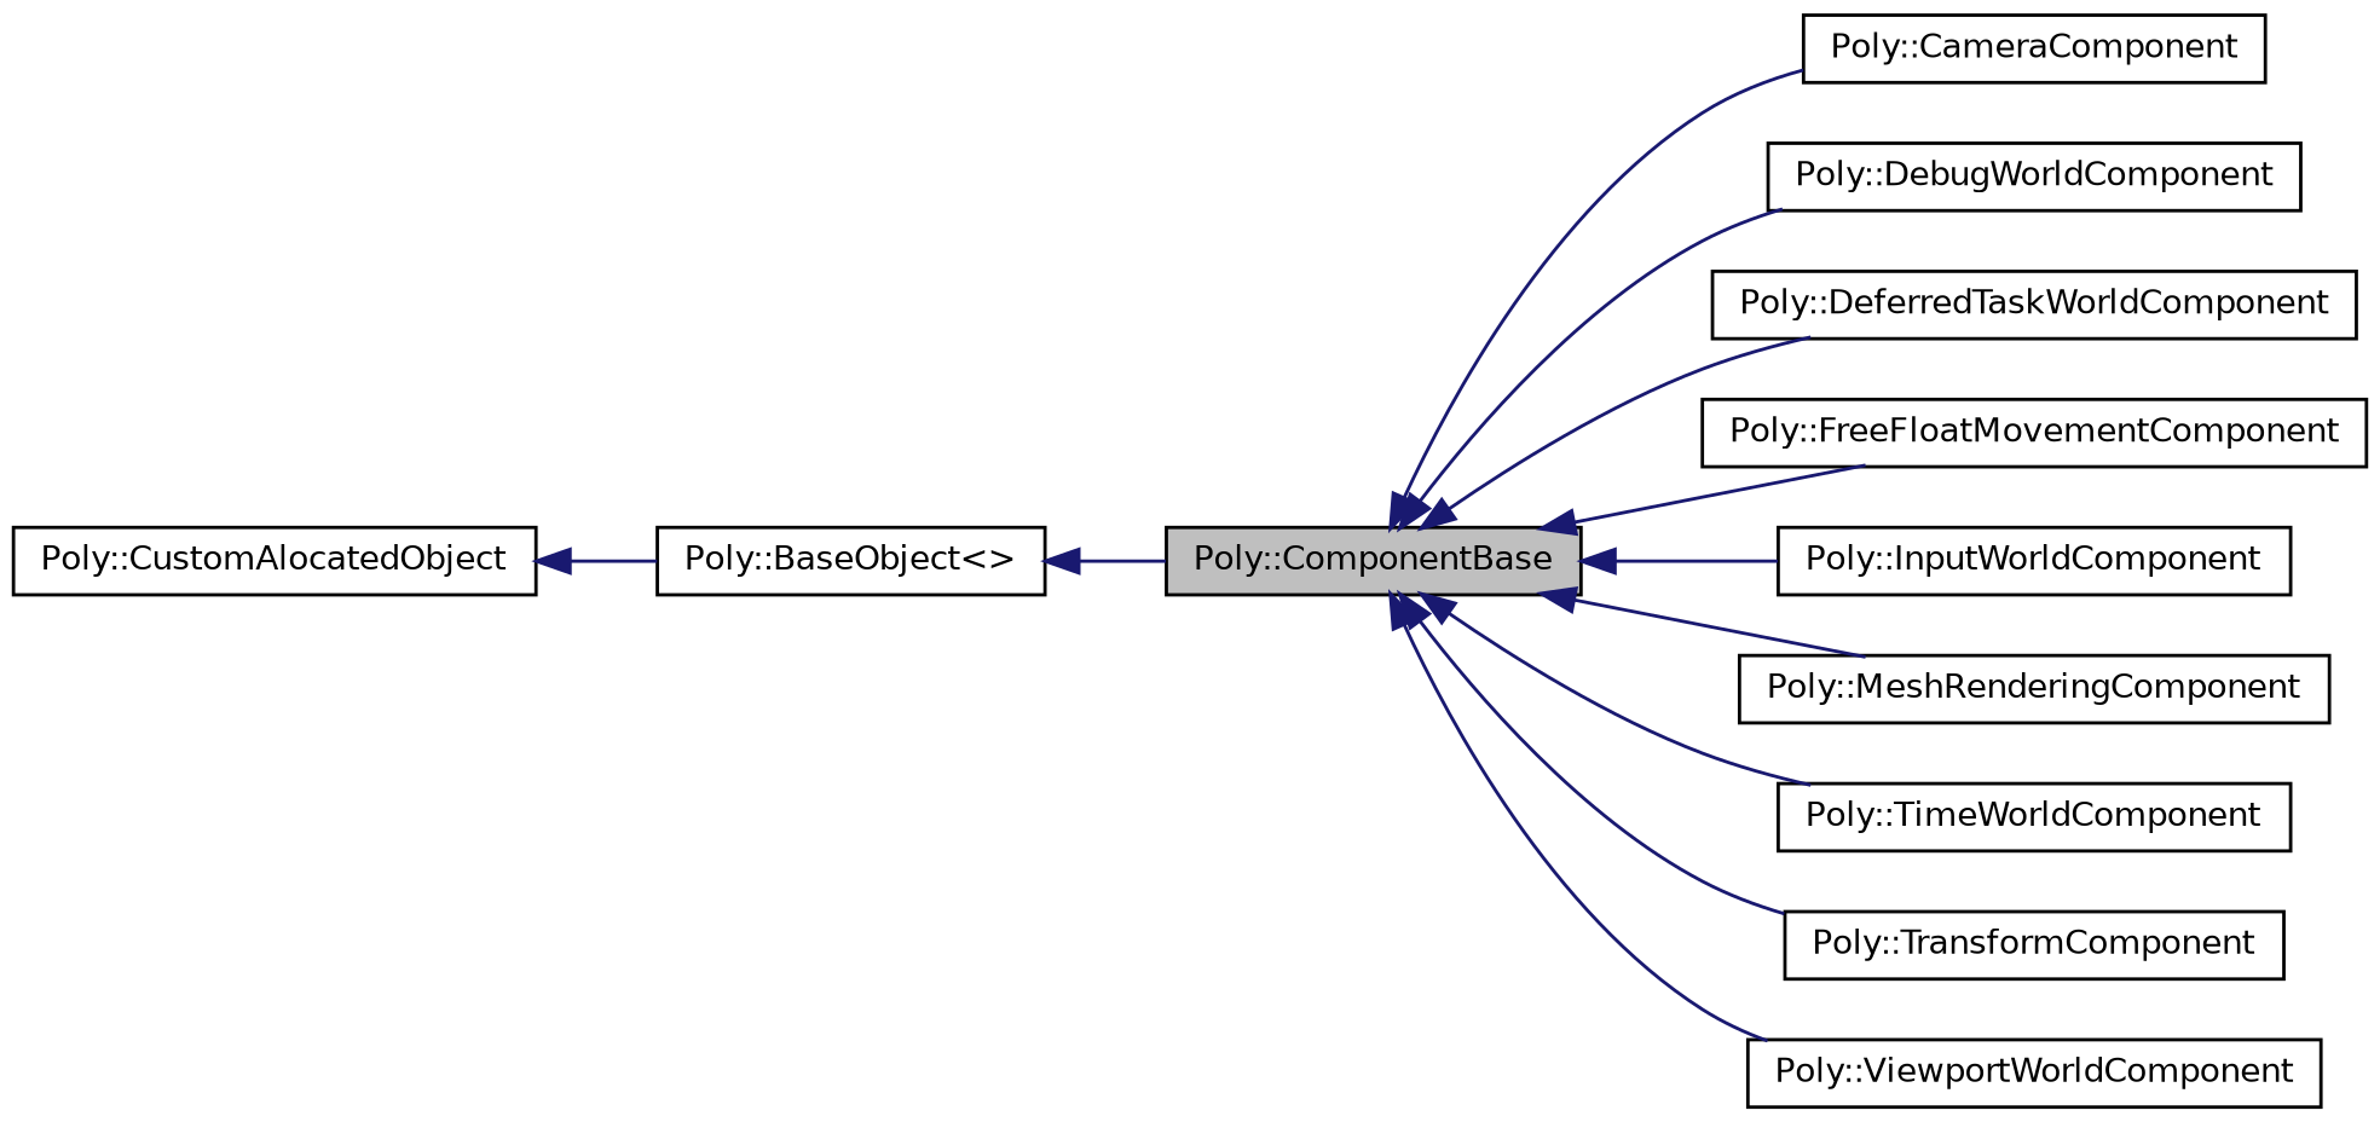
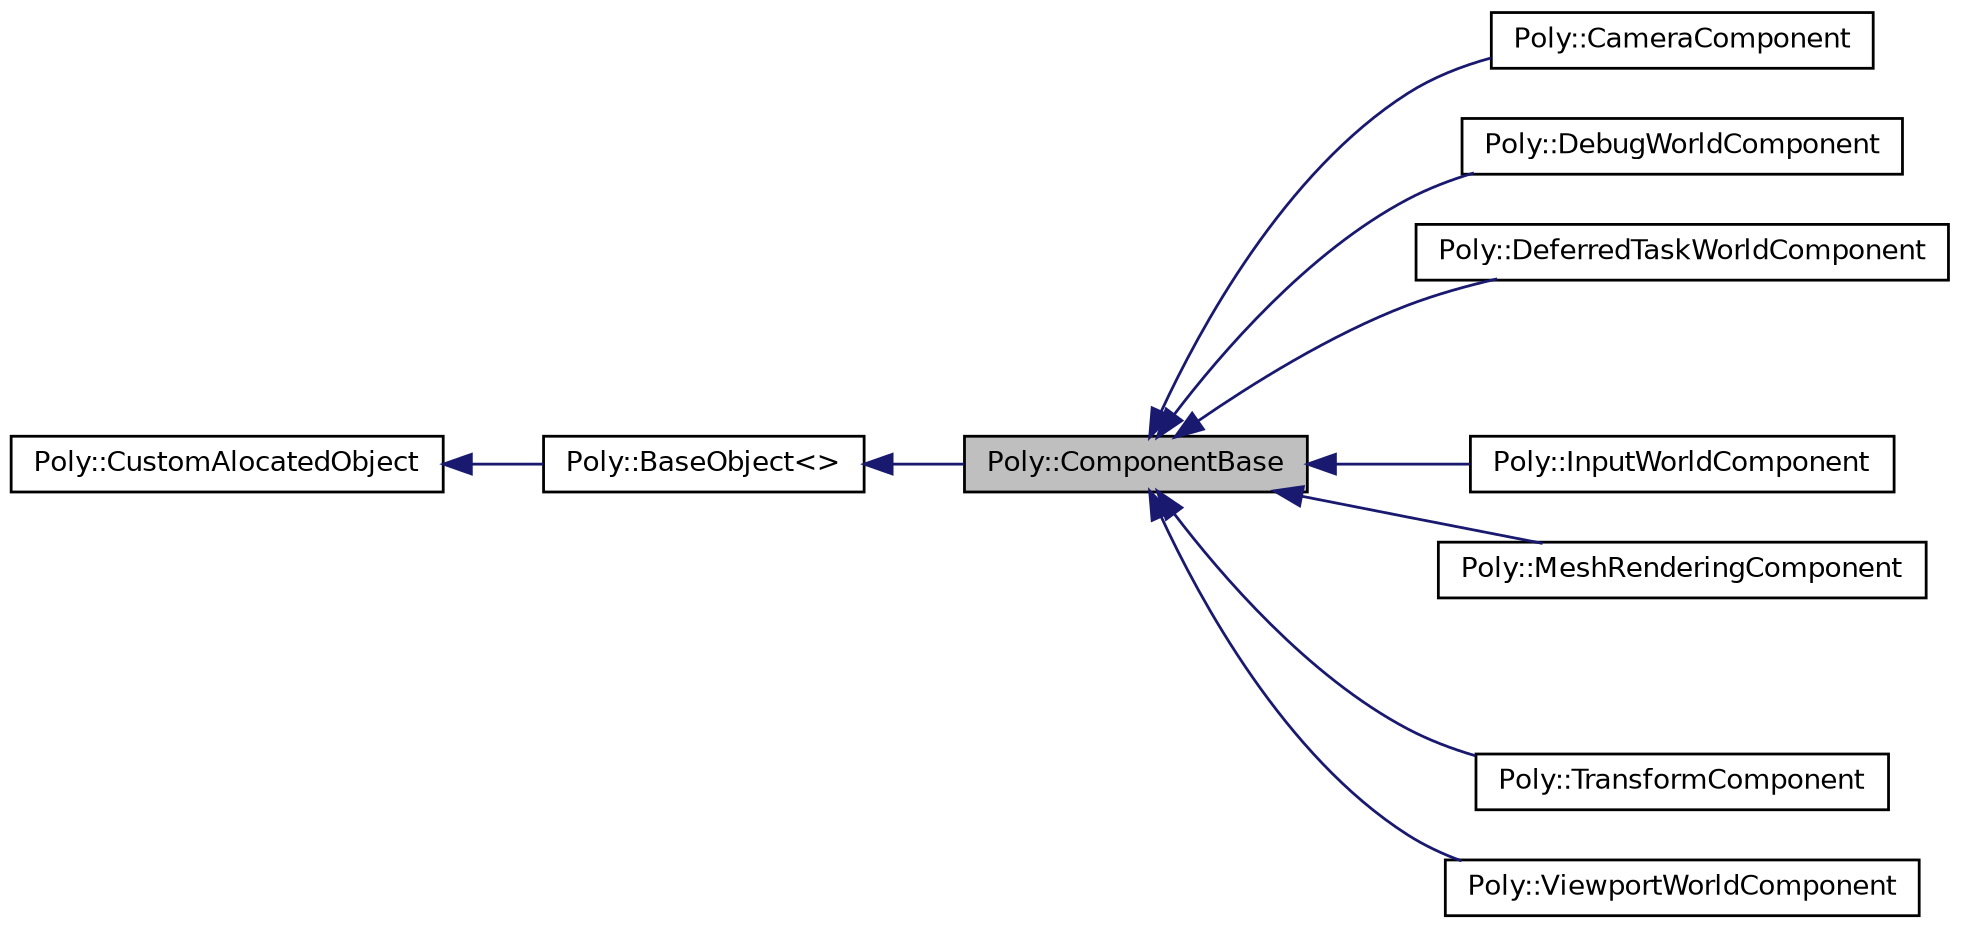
  digraph {
    rankdir=LR
    node [color=black fillcolor=white fontname=Helvetica fontsize=10 shape=record style=filled]
    edge [color=midnightblue dir=back fontname=Helvetica fontsize=10 labelfontname=Helvetica labelfontsize=10 style=solid]
    n1 [fillcolor=grey75 fontcolor=black height=0.2 label="Poly::ComponentBase" width=0.4]
    n2 [height=0.2 label="Poly::CameraComponent" width=0.4]
    n3 [height=0.2 label="Poly::DebugWorldComponent" width=0.4]
    n4 [height=0.2 label="Poly::DeferredTaskWorldComponent" width=0.4]
-   n5 [height=0.2 label="Poly::FreeFloatMovementComponent" width=0.4]
    n6 [height=0.2 label="Poly::InputWorldComponent" width=0.4]
    n7 [height=0.2 label="Poly::MeshRenderingComponent" width=0.4]
-   n8 [height=0.2 label="Poly::TimeWorldComponent" width=0.4]
    n9 [height=0.2 label="Poly::TransformComponent" width=0.4]
    n10 [height=0.2 label="Poly::ViewportWorldComponent" width=0.4]
    n11 [height=0.2 label="Poly::BaseObject\<\>" width=0.4]
    n12 [height=0.2 label="Poly::CustomAlocatedObject" width=0.4]
    n1 -> n2
    n1 -> n3
    n1 -> n4
-   n1 -> n5
    n1 -> n6
    n1 -> n7
-   n1 -> n8
    n1 -> n9
    n1 -> n10
    n11 -> n1
    n12 -> n11
  }
